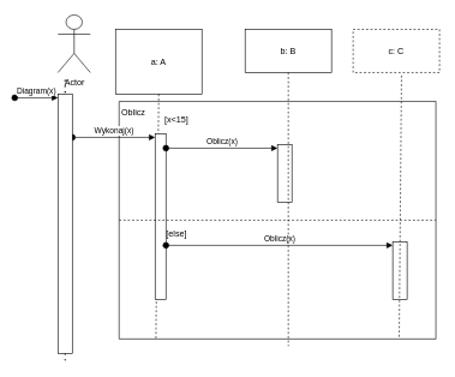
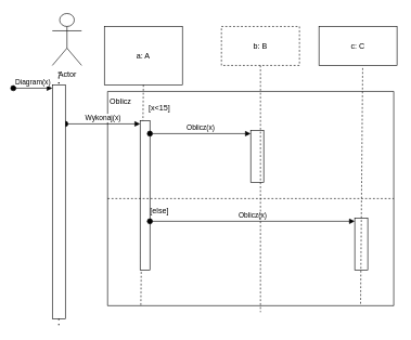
  <mxCell id="0" />
  <mxCell id="1" parent="0" />
  <mxCell id="2" value="Actor" style="shape=umlActor;verticalLabelPosition=bottom;verticalAlign=top;html=1;outlineConnect=0;" vertex="1" parent="1"><mxGeometry x="80" y="20" width="45" height="80" as="geometry" /></mxCell>
  <mxCell id="3" value="Diagram(x)" style="html=1;verticalAlign=bottom;startArrow=oval;endArrow=block;startSize=8;curved=0;rounded=0;entryX=0;entryY=0;entryDx=0;entryDy=5;" edge="1" target="20" parent="1"><mxGeometry relative="1" as="geometry"><mxPoint x="20" y="135" as="sourcePoint" /></mxGeometry></mxCell>
  <mxCell id="4" value="" style="swimlane;startSize=0;" vertex="1" parent="1"><mxGeometry x="165" y="140" width="440" height="330" as="geometry" /></mxCell>
  <mxCell id="5" value="Oblicz" style="text;html=1;align=center;verticalAlign=middle;whiteSpace=wrap;rounded=0;" vertex="1" parent="4"><mxGeometry x="-10" width="60" height="30" as="geometry" /></mxCell>
  <mxCell id="6" value="" style="html=1;points=[[0,0,0,0,5],[0,1,0,0,-5],[1,0,0,0,5],[1,1,0,0,-5]];perimeter=orthogonalPerimeter;outlineConnect=0;targetShapes=umlLifeline;portConstraint=eastwest;newEdgeStyle={&quot;curved&quot;:0,&quot;rounded&quot;:0};" vertex="1" parent="4"><mxGeometry x="220" y="60" width="20" height="80" as="geometry" /></mxCell>
  <mxCell id="7" value="" style="html=1;points=[[0,0,0,0,5],[0,1,0,0,-5],[1,0,0,0,5],[1,1,0,0,-5]];perimeter=orthogonalPerimeter;outlineConnect=0;targetShapes=umlLifeline;portConstraint=eastwest;newEdgeStyle={&quot;curved&quot;:0,&quot;rounded&quot;:0};" vertex="1" parent="4"><mxGeometry x="380" y="195" width="20" height="80" as="geometry" /></mxCell>
  <mxCell id="8" value="[x&amp;lt;15]" style="text;html=1;align=center;verticalAlign=middle;whiteSpace=wrap;rounded=0;" vertex="1" parent="4"><mxGeometry x="50" y="10" width="60" height="30" as="geometry" /></mxCell>
  <mxCell id="9" value="[else]" style="text;html=1;align=center;verticalAlign=middle;whiteSpace=wrap;rounded=0;" vertex="1" parent="4"><mxGeometry x="50" y="170" width="60" height="30" as="geometry" /></mxCell>
  <mxCell id="10" value="a: A" style="rounded=0;whiteSpace=wrap;html=1;" vertex="1" parent="1"><mxGeometry x="160" y="40" width="120" height="90" as="geometry" /></mxCell>
- <mxCell id="11" value="b: B" style="rounded=0;whiteSpace=wrap;html=1;" vertex="1" parent="1"><mxGeometry x="340" y="40" width="120" height="60" as="geometry" /></mxCell>
- <mxCell id="12" value="c: C" style="rounded=0;whiteSpace=wrap;html=1;dashed=1;" vertex="1" parent="1"><mxGeometry x="490" y="40" width="120" height="60" as="geometry" /></mxCell>
+ <mxCell id="11" value="b: B" style="rounded=0;whiteSpace=wrap;html=1;dashed=1;" vertex="1" parent="1"><mxGeometry x="340" y="40" width="120" height="60" as="geometry" /></mxCell>
+ <mxCell id="12" value="c: C" style="rounded=0;whiteSpace=wrap;html=1;" vertex="1" parent="1"><mxGeometry x="490" y="40" width="120" height="60" as="geometry" /></mxCell>
  <mxCell id="13" value="Wykonaj(x)" style="html=1;verticalAlign=bottom;startArrow=oval;endArrow=block;startSize=8;curved=0;rounded=0;entryX=0;entryY=0;entryDx=0;entryDy=5;" edge="1" target="15" parent="1" source="20"><mxGeometry relative="1" as="geometry"><mxPoint x="130" y="225" as="sourcePoint" /></mxGeometry></mxCell>
  <mxCell id="14" value="" style="endArrow=none;dashed=1;html=1;rounded=0;exitX=0.5;exitY=1;exitDx=0;exitDy=0;entryX=0.116;entryY=1.006;entryDx=0;entryDy=0;entryPerimeter=0;" edge="1" parent="1" source="10" target="4"><mxGeometry width="50" height="50" relative="1" as="geometry"><mxPoint x="220" y="100" as="sourcePoint" /><mxPoint x="217" y="471" as="targetPoint" /></mxGeometry></mxCell>
  <mxCell id="15" value="" style="html=1;points=[[0,0,0,0,5],[0,1,0,0,-5],[1,0,0,0,5],[1,1,0,0,-5]];perimeter=orthogonalPerimeter;outlineConnect=0;targetShapes=umlLifeline;portConstraint=eastwest;newEdgeStyle={&quot;curved&quot;:0,&quot;rounded&quot;:0};" vertex="1" parent="1"><mxGeometry x="215" y="185" width="15" height="230" as="geometry" /></mxCell>
  <mxCell id="16" value="Oblicz(x)" style="html=1;verticalAlign=bottom;startArrow=oval;endArrow=block;startSize=8;curved=0;rounded=0;entryX=0;entryY=0;entryDx=0;entryDy=5;" edge="1" target="6" parent="1" source="15"><mxGeometry relative="1" as="geometry"><mxPoint x="330" y="200" as="sourcePoint" /></mxGeometry></mxCell>
  <mxCell id="17" value="Oblicz(x)" style="html=1;verticalAlign=bottom;startArrow=oval;endArrow=block;startSize=8;curved=0;rounded=0;entryX=0;entryY=0;entryDx=0;entryDy=5;" edge="1" target="7" parent="1" source="15"><mxGeometry relative="1" as="geometry"><mxPoint x="490" y="340" as="sourcePoint" /></mxGeometry></mxCell>
  <mxCell id="18" value="" style="endArrow=none;dashed=1;html=1;dashPattern=1 3;strokeWidth=2;rounded=0;" edge="1" parent="1" source="20"><mxGeometry width="50" height="50" relative="1" as="geometry"><mxPoint x="90" y="110" as="sourcePoint" /><mxPoint x="90" y="500.8" as="targetPoint" /></mxGeometry></mxCell>
  <mxCell id="19" value="" style="endArrow=none;dashed=1;html=1;dashPattern=1 3;strokeWidth=2;rounded=0;" edge="1" parent="1" target="20"><mxGeometry width="50" height="50" relative="1" as="geometry"><mxPoint x="90" y="110" as="sourcePoint" /><mxPoint x="90" y="500.8" as="targetPoint" /></mxGeometry></mxCell>
  <mxCell id="20" value="" style="html=1;points=[[0,0,0,0,5],[0,1,0,0,-5],[1,0,0,0,5],[1,1,0,0,-5]];perimeter=orthogonalPerimeter;outlineConnect=0;targetShapes=umlLifeline;portConstraint=eastwest;newEdgeStyle={&quot;curved&quot;:0,&quot;rounded&quot;:0};" vertex="1" parent="1"><mxGeometry x="80" y="130" width="20" height="360" as="geometry" /></mxCell>
  <mxCell id="21" value="" style="endArrow=none;dashed=1;html=1;rounded=0;exitX=0.5;exitY=1;exitDx=0;exitDy=0;" edge="1" parent="1" source="11"><mxGeometry width="50" height="50" relative="1" as="geometry"><mxPoint x="360" y="290" as="sourcePoint" /><mxPoint x="400" y="480" as="targetPoint" /></mxGeometry></mxCell>
  <mxCell id="22" value="" style="endArrow=none;dashed=1;html=1;rounded=0;exitX=0.56;exitY=1.067;exitDx=0;exitDy=0;entryX=0.884;entryY=0.999;entryDx=0;entryDy=0;entryPerimeter=0;exitPerimeter=0;" edge="1" parent="1" source="12" target="4"><mxGeometry width="50" height="50" relative="1" as="geometry"><mxPoint x="360" y="290" as="sourcePoint" /><mxPoint x="410" y="240" as="targetPoint" /></mxGeometry></mxCell>
  <mxCell id="23" value="" style="endArrow=none;dashed=1;html=1;rounded=0;exitX=0;exitY=0.5;exitDx=0;exitDy=0;entryX=1;entryY=0.5;entryDx=0;entryDy=0;" edge="1" parent="1" source="4" target="4"><mxGeometry width="50" height="50" relative="1" as="geometry"><mxPoint x="360" y="290" as="sourcePoint" /><mxPoint x="410" y="240" as="targetPoint" /></mxGeometry></mxCell>
